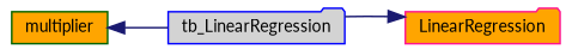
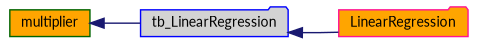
  digraph {
    fontname=Lato
    rankdir=LR
    node [fillcolor=orange fontname=Lato fontsize=10 shape=folder style=filled]
    edge [color=midnightblue dir=back fontname=Lato fontsize=10 labelfontname=Helvetica labelfontsize=10 style=solid]
    n1 [color=darkgreen fontcolor=black height=0.2 label=multiplier shape=box width=0.4]
    n2 [color=blue fillcolor=lightgrey height=0.2 label=tb_LinearRegression width=0.4]
    n3 [color=deeppink height=0.2 label=LinearRegression width=0.4]
    n1 -> n2
-   n3 -> n2
+   n2 -> n3
  }
